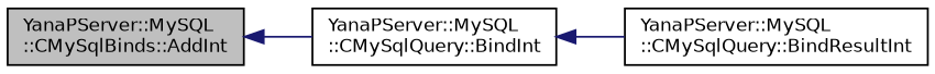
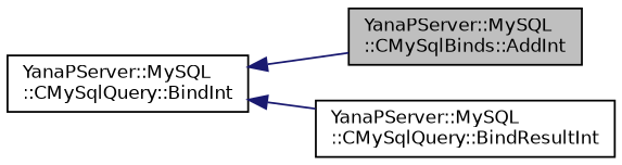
  digraph {
    rankdir=LR
    node [color=black fillcolor=white fontname=Helvetica fontsize=10 shape=record style=filled]
    edge [color=midnightblue dir=back fontname=Helvetica fontsize=10 labelfontname=Helvetica labelfontsize=10 style=solid]
    n1 [fillcolor=grey75 fontcolor=black height=0.2 label="YanaPServer::MySQL\l::CMySqlBinds::AddInt" width=0.4]
    n2 [height=0.2 label="YanaPServer::MySQL\l::CMySqlQuery::BindInt" width=0.4]
    n3 [height=0.2 label="YanaPServer::MySQL\l::CMySqlQuery::BindResultInt" width=0.4]
-   n1 -> n2
+   n2 -> n1
    n2 -> n3
  }
